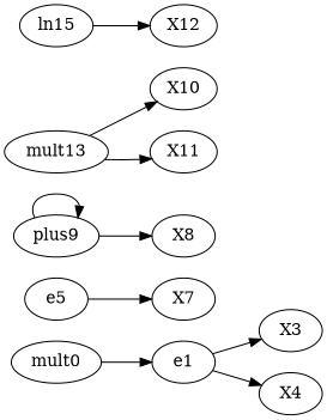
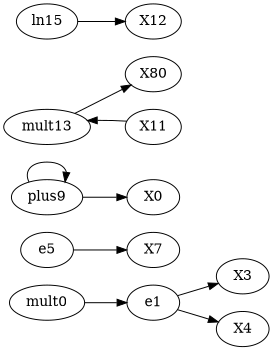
  digraph {
    fontname="DejaVu Serif"
    rankdir=LR
    node [fontname="DejaVu Serif"]
    edge [fontname="DejaVu Serif"]
    mult0
    e1
    X3
    X4
    e5
    X7
    plus9
-   X8
+   X8 [label=X0]
    mult13
-   X10
+   X10 [label=X80]
    X11
    ln15
    X12
    mult0 -> e1
    e1 -> X3
    e1 -> X4
    e5 -> X7
    plus9 -> plus9
    plus9 -> X8
    mult13 -> X10
-   mult13 -> X11
+   X11 -> mult13
    ln15 -> X12
  }
